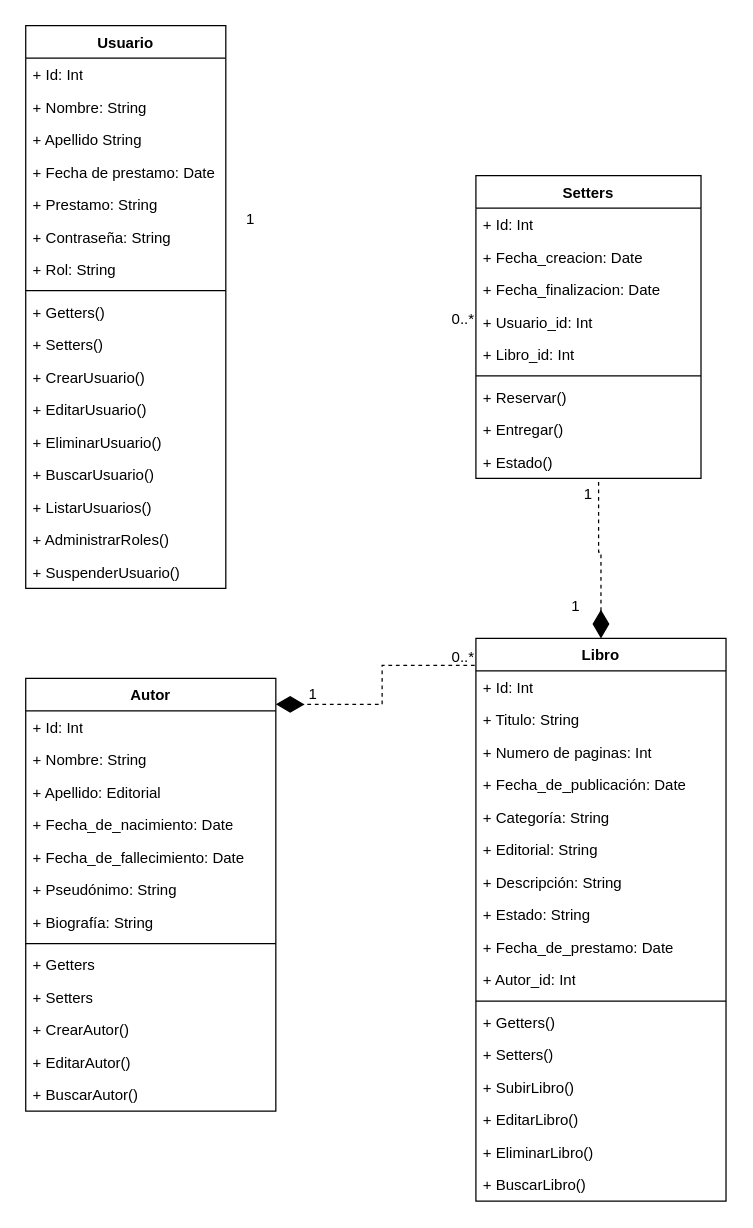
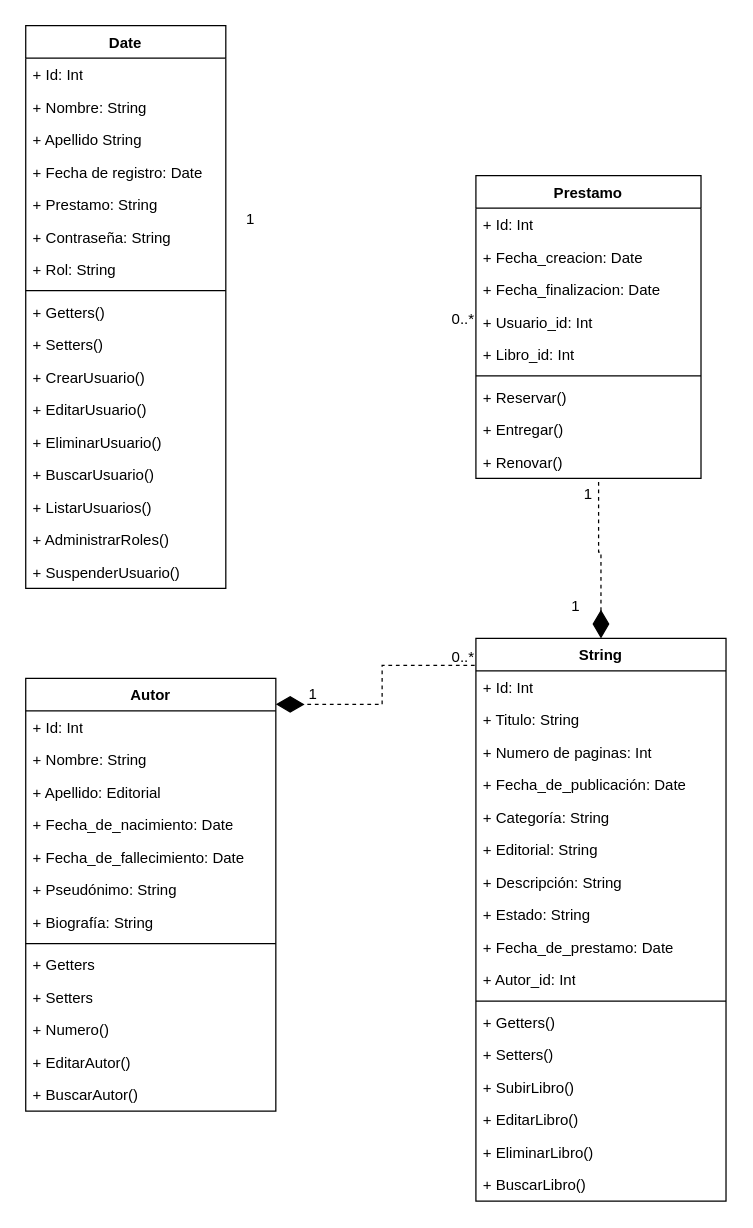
  <mxCell id="0" />
  <mxCell id="1" parent="0" />
- <mxCell id="2" value="Libro" style="swimlane;fontStyle=1;align=center;verticalAlign=top;childLayout=stackLayout;horizontal=1;startSize=26;horizontalStack=0;resizeParent=1;resizeParentMax=0;resizeLast=0;collapsible=1;marginBottom=0;whiteSpace=wrap;html=1;" parent="1" vertex="1"><mxGeometry x="380" y="510" width="200" height="450" as="geometry" /></mxCell>
+ <mxCell id="2" value="String" style="swimlane;fontStyle=1;align=center;verticalAlign=top;childLayout=stackLayout;horizontal=1;startSize=26;horizontalStack=0;resizeParent=1;resizeParentMax=0;resizeLast=0;collapsible=1;marginBottom=0;whiteSpace=wrap;html=1;" parent="1" vertex="1"><mxGeometry x="380" y="510" width="200" height="450" as="geometry" /></mxCell>
  <mxCell id="3" value="+ Id: Int" style="text;strokeColor=none;fillColor=none;align=left;verticalAlign=top;spacingLeft=4;spacingRight=4;overflow=hidden;rotatable=0;points=[[0,0.5],[1,0.5]];portConstraint=eastwest;whiteSpace=wrap;html=1;" parent="2" vertex="1"><mxGeometry y="26" width="200" height="26" as="geometry" /></mxCell>
  <mxCell id="4" value="+ Titulo: String" style="text;strokeColor=none;fillColor=none;align=left;verticalAlign=top;spacingLeft=4;spacingRight=4;overflow=hidden;rotatable=0;points=[[0,0.5],[1,0.5]];portConstraint=eastwest;whiteSpace=wrap;html=1;" parent="2" vertex="1"><mxGeometry y="52" width="200" height="26" as="geometry" /></mxCell>
  <mxCell id="5" value="+ Numero de paginas: Int" style="text;strokeColor=none;fillColor=none;align=left;verticalAlign=top;spacingLeft=4;spacingRight=4;overflow=hidden;rotatable=0;points=[[0,0.5],[1,0.5]];portConstraint=eastwest;whiteSpace=wrap;html=1;" parent="2" vertex="1"><mxGeometry y="78" width="200" height="26" as="geometry" /></mxCell>
  <mxCell id="6" value="+ Fecha_de_publicación: Date" style="text;strokeColor=none;fillColor=none;align=left;verticalAlign=top;spacingLeft=4;spacingRight=4;overflow=hidden;rotatable=0;points=[[0,0.5],[1,0.5]];portConstraint=eastwest;whiteSpace=wrap;html=1;" parent="2" vertex="1"><mxGeometry y="104" width="200" height="26" as="geometry" /></mxCell>
  <mxCell id="7" value="+ Categoría: String" style="text;strokeColor=none;fillColor=none;align=left;verticalAlign=top;spacingLeft=4;spacingRight=4;overflow=hidden;rotatable=0;points=[[0,0.5],[1,0.5]];portConstraint=eastwest;whiteSpace=wrap;html=1;" parent="2" vertex="1"><mxGeometry y="130" width="200" height="26" as="geometry" /></mxCell>
  <mxCell id="8" value="+ Editorial: String" style="text;strokeColor=none;fillColor=none;align=left;verticalAlign=top;spacingLeft=4;spacingRight=4;overflow=hidden;rotatable=0;points=[[0,0.5],[1,0.5]];portConstraint=eastwest;whiteSpace=wrap;html=1;" parent="2" vertex="1"><mxGeometry y="156" width="200" height="26" as="geometry" /></mxCell>
  <mxCell id="9" value="+ Descripción: String" style="text;strokeColor=none;fillColor=none;align=left;verticalAlign=top;spacingLeft=4;spacingRight=4;overflow=hidden;rotatable=0;points=[[0,0.5],[1,0.5]];portConstraint=eastwest;whiteSpace=wrap;html=1;" parent="2" vertex="1"><mxGeometry y="182" width="200" height="26" as="geometry" /></mxCell>
  <mxCell id="10" value="+ Estado: String" style="text;strokeColor=none;fillColor=none;align=left;verticalAlign=top;spacingLeft=4;spacingRight=4;overflow=hidden;rotatable=0;points=[[0,0.5],[1,0.5]];portConstraint=eastwest;whiteSpace=wrap;html=1;" parent="2" vertex="1"><mxGeometry y="208" width="200" height="26" as="geometry" /></mxCell>
  <mxCell id="11" value="+ Fecha_de_prestamo: Date" style="text;strokeColor=none;fillColor=none;align=left;verticalAlign=top;spacingLeft=4;spacingRight=4;overflow=hidden;rotatable=0;points=[[0,0.5],[1,0.5]];portConstraint=eastwest;whiteSpace=wrap;html=1;" parent="2" vertex="1"><mxGeometry y="234" width="200" height="26" as="geometry" /></mxCell>
  <mxCell id="12" value="+ Autor_id: Int" style="text;strokeColor=none;fillColor=none;align=left;verticalAlign=top;spacingLeft=4;spacingRight=4;overflow=hidden;rotatable=0;points=[[0,0.5],[1,0.5]];portConstraint=eastwest;whiteSpace=wrap;html=1;" parent="2" vertex="1"><mxGeometry y="260" width="200" height="26" as="geometry" /></mxCell>
  <mxCell id="13" value="" style="line;strokeWidth=1;fillColor=none;align=left;verticalAlign=middle;spacingTop=-1;spacingLeft=3;spacingRight=3;rotatable=0;labelPosition=right;points=[];portConstraint=eastwest;strokeColor=inherit;" parent="2" vertex="1"><mxGeometry y="286" width="200" height="8" as="geometry" /></mxCell>
  <mxCell id="14" value="+ Getters()" style="text;strokeColor=none;fillColor=none;align=left;verticalAlign=top;spacingLeft=4;spacingRight=4;overflow=hidden;rotatable=0;points=[[0,0.5],[1,0.5]];portConstraint=eastwest;whiteSpace=wrap;html=1;" parent="2" vertex="1"><mxGeometry y="294" width="200" height="26" as="geometry" /></mxCell>
  <mxCell id="15" value="+ Setters()" style="text;strokeColor=none;fillColor=none;align=left;verticalAlign=top;spacingLeft=4;spacingRight=4;overflow=hidden;rotatable=0;points=[[0,0.5],[1,0.5]];portConstraint=eastwest;whiteSpace=wrap;html=1;" parent="2" vertex="1"><mxGeometry y="320" width="200" height="26" as="geometry" /></mxCell>
  <mxCell id="16" value="+ SubirLibro()" style="text;strokeColor=none;fillColor=none;align=left;verticalAlign=top;spacingLeft=4;spacingRight=4;overflow=hidden;rotatable=0;points=[[0,0.5],[1,0.5]];portConstraint=eastwest;whiteSpace=wrap;html=1;" vertex="1" parent="2"><mxGeometry y="346" width="200" height="26" as="geometry" /></mxCell>
  <mxCell id="17" value="+ EditarLibro()" style="text;strokeColor=none;fillColor=none;align=left;verticalAlign=top;spacingLeft=4;spacingRight=4;overflow=hidden;rotatable=0;points=[[0,0.5],[1,0.5]];portConstraint=eastwest;whiteSpace=wrap;html=1;" vertex="1" parent="2"><mxGeometry y="372" width="200" height="26" as="geometry" /></mxCell>
  <mxCell id="18" value="+ EliminarLibro()" style="text;strokeColor=none;fillColor=none;align=left;verticalAlign=top;spacingLeft=4;spacingRight=4;overflow=hidden;rotatable=0;points=[[0,0.5],[1,0.5]];portConstraint=eastwest;whiteSpace=wrap;html=1;" vertex="1" parent="2"><mxGeometry y="398" width="200" height="26" as="geometry" /></mxCell>
  <mxCell id="19" value="+ BuscarLibro()" style="text;strokeColor=none;fillColor=none;align=left;verticalAlign=top;spacingLeft=4;spacingRight=4;overflow=hidden;rotatable=0;points=[[0,0.5],[1,0.5]];portConstraint=eastwest;whiteSpace=wrap;html=1;" vertex="1" parent="2"><mxGeometry y="424" width="200" height="26" as="geometry" /></mxCell>
  <mxCell id="20" value="Autor&lt;div&gt;&lt;br&gt;&lt;/div&gt;" style="swimlane;fontStyle=1;align=center;verticalAlign=top;childLayout=stackLayout;horizontal=1;startSize=26;horizontalStack=0;resizeParent=1;resizeParentMax=0;resizeLast=0;collapsible=1;marginBottom=0;whiteSpace=wrap;html=1;" parent="1" vertex="1"><mxGeometry x="20" y="542" width="200" height="346" as="geometry" /></mxCell>
  <mxCell id="21" value="+ Id: Int" style="text;strokeColor=none;fillColor=none;align=left;verticalAlign=top;spacingLeft=4;spacingRight=4;overflow=hidden;rotatable=0;points=[[0,0.5],[1,0.5]];portConstraint=eastwest;whiteSpace=wrap;html=1;" parent="20" vertex="1"><mxGeometry y="26" width="200" height="26" as="geometry" /></mxCell>
  <mxCell id="22" value="+ Nombre: String&lt;div&gt;&lt;br&gt;&lt;/div&gt;" style="text;strokeColor=none;fillColor=none;align=left;verticalAlign=top;spacingLeft=4;spacingRight=4;overflow=hidden;rotatable=0;points=[[0,0.5],[1,0.5]];portConstraint=eastwest;whiteSpace=wrap;html=1;" parent="20" vertex="1"><mxGeometry y="52" width="200" height="26" as="geometry" /></mxCell>
  <mxCell id="23" value="+ Apellido: Editorial" style="text;strokeColor=none;fillColor=none;align=left;verticalAlign=top;spacingLeft=4;spacingRight=4;overflow=hidden;rotatable=0;points=[[0,0.5],[1,0.5]];portConstraint=eastwest;whiteSpace=wrap;html=1;" parent="20" vertex="1"><mxGeometry y="78" width="200" height="26" as="geometry" /></mxCell>
  <mxCell id="24" value="+ Fecha_de_nacimiento: Date" style="text;strokeColor=none;fillColor=none;align=left;verticalAlign=top;spacingLeft=4;spacingRight=4;overflow=hidden;rotatable=0;points=[[0,0.5],[1,0.5]];portConstraint=eastwest;whiteSpace=wrap;html=1;" parent="20" vertex="1"><mxGeometry y="104" width="200" height="26" as="geometry" /></mxCell>
  <mxCell id="25" value="+ Fecha_de_fallecimiento: Date" style="text;strokeColor=none;fillColor=none;align=left;verticalAlign=top;spacingLeft=4;spacingRight=4;overflow=hidden;rotatable=0;points=[[0,0.5],[1,0.5]];portConstraint=eastwest;whiteSpace=wrap;html=1;" parent="20" vertex="1"><mxGeometry y="130" width="200" height="26" as="geometry" /></mxCell>
  <mxCell id="26" value="+ Pseudónimo: String" style="text;strokeColor=none;fillColor=none;align=left;verticalAlign=top;spacingLeft=4;spacingRight=4;overflow=hidden;rotatable=0;points=[[0,0.5],[1,0.5]];portConstraint=eastwest;whiteSpace=wrap;html=1;" parent="20" vertex="1"><mxGeometry y="156" width="200" height="26" as="geometry" /></mxCell>
  <mxCell id="27" value="+ Biografía: String" style="text;strokeColor=none;fillColor=none;align=left;verticalAlign=top;spacingLeft=4;spacingRight=4;overflow=hidden;rotatable=0;points=[[0,0.5],[1,0.5]];portConstraint=eastwest;whiteSpace=wrap;html=1;" parent="20" vertex="1"><mxGeometry y="182" width="200" height="26" as="geometry" /></mxCell>
  <mxCell id="28" value="" style="line;strokeWidth=1;fillColor=none;align=left;verticalAlign=middle;spacingTop=-1;spacingLeft=3;spacingRight=3;rotatable=0;labelPosition=right;points=[];portConstraint=eastwest;strokeColor=inherit;" parent="20" vertex="1"><mxGeometry y="208" width="200" height="8" as="geometry" /></mxCell>
  <mxCell id="29" value="+ Getters" style="text;strokeColor=none;fillColor=none;align=left;verticalAlign=top;spacingLeft=4;spacingRight=4;overflow=hidden;rotatable=0;points=[[0,0.5],[1,0.5]];portConstraint=eastwest;whiteSpace=wrap;html=1;" parent="20" vertex="1"><mxGeometry y="216" width="200" height="26" as="geometry" /></mxCell>
  <mxCell id="30" value="+ Setters" style="text;strokeColor=none;fillColor=none;align=left;verticalAlign=top;spacingLeft=4;spacingRight=4;overflow=hidden;rotatable=0;points=[[0,0.5],[1,0.5]];portConstraint=eastwest;whiteSpace=wrap;html=1;" parent="20" vertex="1"><mxGeometry y="242" width="200" height="26" as="geometry" /></mxCell>
- <mxCell id="31" value="+ CrearAutor()" style="text;strokeColor=none;fillColor=none;align=left;verticalAlign=top;spacingLeft=4;spacingRight=4;overflow=hidden;rotatable=0;points=[[0,0.5],[1,0.5]];portConstraint=eastwest;whiteSpace=wrap;html=1;" vertex="1" parent="20"><mxGeometry y="268" width="200" height="26" as="geometry" /></mxCell>
+ <mxCell id="31" value="+ Numero()" style="text;strokeColor=none;fillColor=none;align=left;verticalAlign=top;spacingLeft=4;spacingRight=4;overflow=hidden;rotatable=0;points=[[0,0.5],[1,0.5]];portConstraint=eastwest;whiteSpace=wrap;html=1;" vertex="1" parent="20"><mxGeometry y="268" width="200" height="26" as="geometry" /></mxCell>
  <mxCell id="32" value="+ EditarAutor()" style="text;strokeColor=none;fillColor=none;align=left;verticalAlign=top;spacingLeft=4;spacingRight=4;overflow=hidden;rotatable=0;points=[[0,0.5],[1,0.5]];portConstraint=eastwest;whiteSpace=wrap;html=1;" vertex="1" parent="20"><mxGeometry y="294" width="200" height="26" as="geometry" /></mxCell>
  <mxCell id="33" value="+ BuscarAutor()" style="text;strokeColor=none;fillColor=none;align=left;verticalAlign=top;spacingLeft=4;spacingRight=4;overflow=hidden;rotatable=0;points=[[0,0.5],[1,0.5]];portConstraint=eastwest;whiteSpace=wrap;html=1;" vertex="1" parent="20"><mxGeometry y="320" width="200" height="26" as="geometry" /></mxCell>
  <mxCell id="34" style="edgeStyle=orthogonalEdgeStyle;rounded=0;orthogonalLoop=1;jettySize=auto;html=1;entryX=1;entryY=0.06;entryDx=0;entryDy=0;endArrow=diamondThin;endFill=1;startSize=6;endSize=20;entryPerimeter=0;exitX=-0.005;exitY=0.048;exitDx=0;exitDy=0;exitPerimeter=0;labelPosition=center;verticalLabelPosition=top;align=center;verticalAlign=bottom;dashed=1;" parent="1" source="2" target="20" edge="1"><mxGeometry relative="1" as="geometry"><mxPoint x="240" y="111" as="targetPoint" /><mxPoint x="440" y="554" as="sourcePoint" /></mxGeometry></mxCell>
- <mxCell id="35" value="Setters" style="swimlane;fontStyle=1;align=center;verticalAlign=top;childLayout=stackLayout;horizontal=1;startSize=26;horizontalStack=0;resizeParent=1;resizeParentMax=0;resizeLast=0;collapsible=1;marginBottom=0;whiteSpace=wrap;html=1;" parent="1" vertex="1"><mxGeometry x="380" y="140" width="180" height="242" as="geometry" /></mxCell>
+ <mxCell id="35" value="Prestamo" style="swimlane;fontStyle=1;align=center;verticalAlign=top;childLayout=stackLayout;horizontal=1;startSize=26;horizontalStack=0;resizeParent=1;resizeParentMax=0;resizeLast=0;collapsible=1;marginBottom=0;whiteSpace=wrap;html=1;" parent="1" vertex="1"><mxGeometry x="380" y="140" width="180" height="242" as="geometry" /></mxCell>
  <mxCell id="36" value="&lt;div&gt;+ Id: Int&lt;/div&gt;" style="text;strokeColor=none;fillColor=none;align=left;verticalAlign=top;spacingLeft=4;spacingRight=4;overflow=hidden;rotatable=0;points=[[0,0.5],[1,0.5]];portConstraint=eastwest;whiteSpace=wrap;html=1;" parent="35" vertex="1"><mxGeometry y="26" width="180" height="26" as="geometry" /></mxCell>
  <mxCell id="37" value="+ Fecha_creacion: Date" style="text;strokeColor=none;fillColor=none;align=left;verticalAlign=top;spacingLeft=4;spacingRight=4;overflow=hidden;rotatable=0;points=[[0,0.5],[1,0.5]];portConstraint=eastwest;whiteSpace=wrap;html=1;" vertex="1" parent="35"><mxGeometry y="52" width="180" height="26" as="geometry" /></mxCell>
  <mxCell id="38" value="+ Fecha_finalizacion: Date" style="text;strokeColor=none;fillColor=none;align=left;verticalAlign=top;spacingLeft=4;spacingRight=4;overflow=hidden;rotatable=0;points=[[0,0.5],[1,0.5]];portConstraint=eastwest;whiteSpace=wrap;html=1;" vertex="1" parent="35"><mxGeometry y="78" width="180" height="26" as="geometry" /></mxCell>
  <mxCell id="39" value="+ Usuario_id: Int" style="text;strokeColor=none;fillColor=none;align=left;verticalAlign=top;spacingLeft=4;spacingRight=4;overflow=hidden;rotatable=0;points=[[0,0.5],[1,0.5]];portConstraint=eastwest;whiteSpace=wrap;html=1;" vertex="1" parent="35"><mxGeometry y="104" width="180" height="26" as="geometry" /></mxCell>
  <mxCell id="40" value="+ Libro_id: Int" style="text;strokeColor=none;fillColor=none;align=left;verticalAlign=top;spacingLeft=4;spacingRight=4;overflow=hidden;rotatable=0;points=[[0,0.5],[1,0.5]];portConstraint=eastwest;whiteSpace=wrap;html=1;" vertex="1" parent="35"><mxGeometry y="130" width="180" height="26" as="geometry" /></mxCell>
  <mxCell id="41" value="" style="line;strokeWidth=1;fillColor=none;align=left;verticalAlign=middle;spacingTop=-1;spacingLeft=3;spacingRight=3;rotatable=0;labelPosition=right;points=[];portConstraint=eastwest;strokeColor=inherit;" parent="35" vertex="1"><mxGeometry y="156" width="180" height="8" as="geometry" /></mxCell>
  <mxCell id="42" value="+ Reservar()" style="text;strokeColor=none;fillColor=none;align=left;verticalAlign=top;spacingLeft=4;spacingRight=4;overflow=hidden;rotatable=0;points=[[0,0.5],[1,0.5]];portConstraint=eastwest;whiteSpace=wrap;html=1;" parent="35" vertex="1"><mxGeometry y="164" width="180" height="26" as="geometry" /></mxCell>
  <mxCell id="43" value="+ Entregar()" style="text;strokeColor=none;fillColor=none;align=left;verticalAlign=top;spacingLeft=4;spacingRight=4;overflow=hidden;rotatable=0;points=[[0,0.5],[1,0.5]];portConstraint=eastwest;whiteSpace=wrap;html=1;" parent="35" vertex="1"><mxGeometry y="190" width="180" height="26" as="geometry" /></mxCell>
- <mxCell id="44" value="+ Estado()" style="text;strokeColor=none;fillColor=none;align=left;verticalAlign=top;spacingLeft=4;spacingRight=4;overflow=hidden;rotatable=0;points=[[0,0.5],[1,0.5]];portConstraint=eastwest;whiteSpace=wrap;html=1;" parent="35" vertex="1"><mxGeometry y="216" width="180" height="26" as="geometry" /></mxCell>
- <mxCell id="45" value="Usuario" style="swimlane;fontStyle=1;align=center;verticalAlign=top;childLayout=stackLayout;horizontal=1;startSize=26;horizontalStack=0;resizeParent=1;resizeParentMax=0;resizeLast=0;collapsible=1;marginBottom=0;whiteSpace=wrap;html=1;" parent="1" vertex="1"><mxGeometry x="20" y="20" width="160" height="450" as="geometry" /></mxCell>
+ <mxCell id="44" value="+ Renovar()" style="text;strokeColor=none;fillColor=none;align=left;verticalAlign=top;spacingLeft=4;spacingRight=4;overflow=hidden;rotatable=0;points=[[0,0.5],[1,0.5]];portConstraint=eastwest;whiteSpace=wrap;html=1;" parent="35" vertex="1"><mxGeometry y="216" width="180" height="26" as="geometry" /></mxCell>
+ <mxCell id="45" value="Date" style="swimlane;fontStyle=1;align=center;verticalAlign=top;childLayout=stackLayout;horizontal=1;startSize=26;horizontalStack=0;resizeParent=1;resizeParentMax=0;resizeLast=0;collapsible=1;marginBottom=0;whiteSpace=wrap;html=1;" parent="1" vertex="1"><mxGeometry x="20" y="20" width="160" height="450" as="geometry" /></mxCell>
  <mxCell id="46" value="+ Id: Int" style="text;strokeColor=none;fillColor=none;align=left;verticalAlign=top;spacingLeft=4;spacingRight=4;overflow=hidden;rotatable=0;points=[[0,0.5],[1,0.5]];portConstraint=eastwest;whiteSpace=wrap;html=1;" parent="45" vertex="1"><mxGeometry y="26" width="160" height="26" as="geometry" /></mxCell>
  <mxCell id="47" value="+ Nombre: String" style="text;strokeColor=none;fillColor=none;align=left;verticalAlign=top;spacingLeft=4;spacingRight=4;overflow=hidden;rotatable=0;points=[[0,0.5],[1,0.5]];portConstraint=eastwest;whiteSpace=wrap;html=1;" parent="45" vertex="1"><mxGeometry y="52" width="160" height="26" as="geometry" /></mxCell>
  <mxCell id="48" value="+ Apellido String" style="text;strokeColor=none;fillColor=none;align=left;verticalAlign=top;spacingLeft=4;spacingRight=4;overflow=hidden;rotatable=0;points=[[0,0.5],[1,0.5]];portConstraint=eastwest;whiteSpace=wrap;html=1;" parent="45" vertex="1"><mxGeometry y="78" width="160" height="26" as="geometry" /></mxCell>
- <mxCell id="49" value="+ Fecha de prestamo: Date" style="text;strokeColor=none;fillColor=none;align=left;verticalAlign=top;spacingLeft=4;spacingRight=4;overflow=hidden;rotatable=0;points=[[0,0.5],[1,0.5]];portConstraint=eastwest;whiteSpace=wrap;html=1;" parent="45" vertex="1"><mxGeometry y="104" width="160" height="26" as="geometry" /></mxCell>
+ <mxCell id="49" value="+ Fecha de registro: Date" style="text;strokeColor=none;fillColor=none;align=left;verticalAlign=top;spacingLeft=4;spacingRight=4;overflow=hidden;rotatable=0;points=[[0,0.5],[1,0.5]];portConstraint=eastwest;whiteSpace=wrap;html=1;" parent="45" vertex="1"><mxGeometry y="104" width="160" height="26" as="geometry" /></mxCell>
  <mxCell id="50" value="+ Prestamo: String" style="text;strokeColor=none;fillColor=none;align=left;verticalAlign=top;spacingLeft=4;spacingRight=4;overflow=hidden;rotatable=0;points=[[0,0.5],[1,0.5]];portConstraint=eastwest;whiteSpace=wrap;html=1;" parent="45" vertex="1"><mxGeometry y="130" width="160" height="26" as="geometry" /></mxCell>
  <mxCell id="51" value="+ Contraseña: String" style="text;strokeColor=none;fillColor=none;align=left;verticalAlign=top;spacingLeft=4;spacingRight=4;overflow=hidden;rotatable=0;points=[[0,0.5],[1,0.5]];portConstraint=eastwest;whiteSpace=wrap;html=1;" parent="45" vertex="1"><mxGeometry y="156" width="160" height="26" as="geometry" /></mxCell>
  <mxCell id="52" value="+ Rol: String" style="text;strokeColor=none;fillColor=none;align=left;verticalAlign=top;spacingLeft=4;spacingRight=4;overflow=hidden;rotatable=0;points=[[0,0.5],[1,0.5]];portConstraint=eastwest;whiteSpace=wrap;html=1;" vertex="1" parent="45"><mxGeometry y="182" width="160" height="26" as="geometry" /></mxCell>
  <mxCell id="53" value="" style="line;strokeWidth=1;fillColor=none;align=left;verticalAlign=middle;spacingTop=-1;spacingLeft=3;spacingRight=3;rotatable=0;labelPosition=right;points=[];portConstraint=eastwest;strokeColor=inherit;" parent="45" vertex="1"><mxGeometry y="208" width="160" height="8" as="geometry" /></mxCell>
  <mxCell id="54" value="+ Getters()" style="text;strokeColor=none;fillColor=none;align=left;verticalAlign=top;spacingLeft=4;spacingRight=4;overflow=hidden;rotatable=0;points=[[0,0.5],[1,0.5]];portConstraint=eastwest;whiteSpace=wrap;html=1;" parent="45" vertex="1"><mxGeometry y="216" width="160" height="26" as="geometry" /></mxCell>
  <mxCell id="55" value="+ Setters()" style="text;strokeColor=none;fillColor=none;align=left;verticalAlign=top;spacingLeft=4;spacingRight=4;overflow=hidden;rotatable=0;points=[[0,0.5],[1,0.5]];portConstraint=eastwest;whiteSpace=wrap;html=1;" parent="45" vertex="1"><mxGeometry y="242" width="160" height="26" as="geometry" /></mxCell>
  <mxCell id="56" value="+ CrearUsuario()" style="text;strokeColor=none;fillColor=none;align=left;verticalAlign=top;spacingLeft=4;spacingRight=4;overflow=hidden;rotatable=0;points=[[0,0.5],[1,0.5]];portConstraint=eastwest;whiteSpace=wrap;html=1;" parent="45" vertex="1"><mxGeometry y="268" width="160" height="26" as="geometry" /></mxCell>
  <mxCell id="57" value="+ EditarUsuario()" style="text;strokeColor=none;fillColor=none;align=left;verticalAlign=top;spacingLeft=4;spacingRight=4;overflow=hidden;rotatable=0;points=[[0,0.5],[1,0.5]];portConstraint=eastwest;whiteSpace=wrap;html=1;" vertex="1" parent="45"><mxGeometry y="294" width="160" height="26" as="geometry" /></mxCell>
  <mxCell id="58" value="+ EliminarUsuario()" style="text;strokeColor=none;fillColor=none;align=left;verticalAlign=top;spacingLeft=4;spacingRight=4;overflow=hidden;rotatable=0;points=[[0,0.5],[1,0.5]];portConstraint=eastwest;whiteSpace=wrap;html=1;" vertex="1" parent="45"><mxGeometry y="320" width="160" height="26" as="geometry" /></mxCell>
  <mxCell id="59" value="+ BuscarUsuario()" style="text;strokeColor=none;fillColor=none;align=left;verticalAlign=top;spacingLeft=4;spacingRight=4;overflow=hidden;rotatable=0;points=[[0,0.5],[1,0.5]];portConstraint=eastwest;whiteSpace=wrap;html=1;" vertex="1" parent="45"><mxGeometry y="346" width="160" height="26" as="geometry" /></mxCell>
  <mxCell id="60" value="+ ListarUsuarios()" style="text;strokeColor=none;fillColor=none;align=left;verticalAlign=top;spacingLeft=4;spacingRight=4;overflow=hidden;rotatable=0;points=[[0,0.5],[1,0.5]];portConstraint=eastwest;whiteSpace=wrap;html=1;" vertex="1" parent="45"><mxGeometry y="372" width="160" height="26" as="geometry" /></mxCell>
  <mxCell id="61" value="+ AdministrarRoles()" style="text;strokeColor=none;fillColor=none;align=left;verticalAlign=top;spacingLeft=4;spacingRight=4;overflow=hidden;rotatable=0;points=[[0,0.5],[1,0.5]];portConstraint=eastwest;whiteSpace=wrap;html=1;" vertex="1" parent="45"><mxGeometry y="398" width="160" height="26" as="geometry" /></mxCell>
  <mxCell id="62" value="+ SuspenderUsuario()" style="text;strokeColor=none;fillColor=none;align=left;verticalAlign=top;spacingLeft=4;spacingRight=4;overflow=hidden;rotatable=0;points=[[0,0.5],[1,0.5]];portConstraint=eastwest;whiteSpace=wrap;html=1;" vertex="1" parent="45"><mxGeometry y="424" width="160" height="26" as="geometry" /></mxCell>
  <mxCell id="63" value="1" style="text;html=1;align=center;verticalAlign=middle;whiteSpace=wrap;rounded=0;" parent="1" vertex="1"><mxGeometry x="240" y="550" width="20" height="10" as="geometry" /></mxCell>
  <mxCell id="64" value="0..*" style="text;html=1;align=center;verticalAlign=middle;whiteSpace=wrap;rounded=0;" parent="1" vertex="1"><mxGeometry x="360" y="520" width="20" height="10" as="geometry" /></mxCell>
  <mxCell id="65" style="edgeStyle=orthogonalEdgeStyle;rounded=0;orthogonalLoop=1;jettySize=auto;html=1;entryX=0.545;entryY=1.03;entryDx=0;entryDy=0;entryPerimeter=0;endArrow=none;endFill=0;startArrow=diamondThin;startFill=1;startSize=20;dashed=1;" edge="1" parent="1" source="2" target="44"><mxGeometry relative="1" as="geometry" /></mxCell>
  <mxCell id="66" value="0..*" style="text;html=1;align=center;verticalAlign=middle;whiteSpace=wrap;rounded=0;" vertex="1" parent="1"><mxGeometry x="360" y="250" width="20" height="10" as="geometry" /></mxCell>
  <mxCell id="67" value="1" style="text;html=1;align=center;verticalAlign=middle;whiteSpace=wrap;rounded=0;" vertex="1" parent="1"><mxGeometry x="460" y="390" width="20" height="10" as="geometry" /></mxCell>
  <mxCell id="68" value="1" style="text;html=1;align=center;verticalAlign=middle;whiteSpace=wrap;rounded=0;" vertex="1" parent="1"><mxGeometry x="450" y="480" width="20" height="10" as="geometry" /></mxCell>
  <mxCell id="69" value="1" style="text;html=1;align=center;verticalAlign=middle;whiteSpace=wrap;rounded=0;" vertex="1" parent="1"><mxGeometry x="190" y="170" width="20" height="10" as="geometry" /></mxCell>
